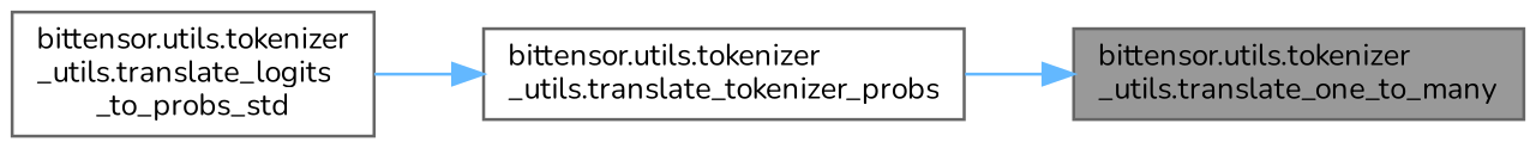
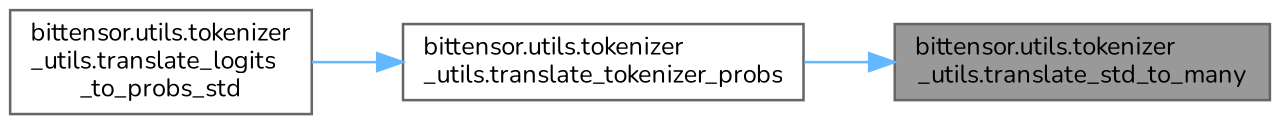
  digraph {
    rankdir=RL
    fontname=Nunito
    node [color=grey40 fillcolor=white fontname=Nunito fontsize=10 shape=box style=filled]
    edge [color=steelblue1 dir=back fontname=Nunito fontsize=10 labelfontname=Helvetica labelfontsize=10 style=solid]
-   n1 [color=gray40 fillcolor=grey60 fontcolor=black height=0.2 label="bittensor.utils.tokenizer\l_utils.translate_one_to_many" width=0.4]
+   n1 [color=gray40 fillcolor=grey60 fontcolor=black height=0.2 label="bittensor.utils.tokenizer\l_utils.translate_std_to_many" width=0.4]
    n2 [height=0.2 label="bittensor.utils.tokenizer\l_utils.translate_tokenizer_probs" width=0.4]
    n3 [height=0.2 label="bittensor.utils.tokenizer\l_utils.translate_logits\l_to_probs_std" width=0.4]
    n1 -> n2
    n2 -> n3
  }
